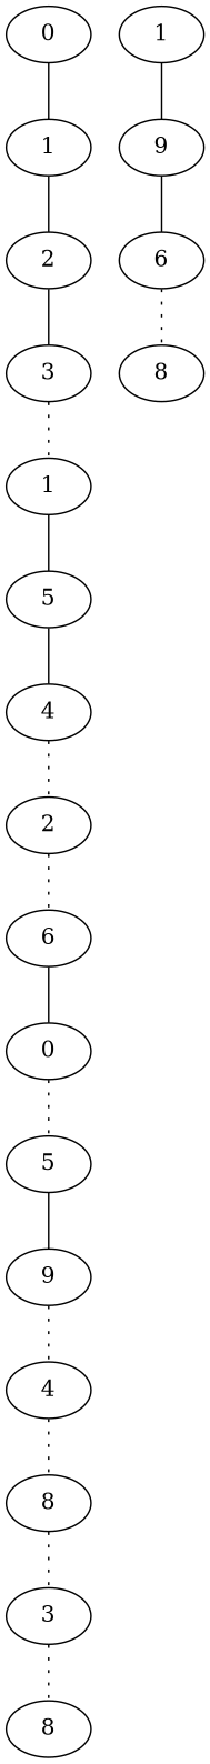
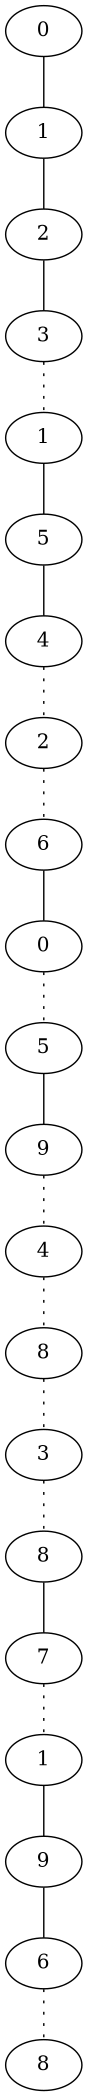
  graph {
    n1 [label=0]
    n2 [label=1]
    n3 [label=2]
    n4 [label=3]
    n5 [label=1]
    n6 [label=5]
    n7 [label=4]
    n8 [label=2]
    n9 [label=6]
    n10 [label=0]
    n11 [label=5]
    n12 [label=9]
    n13 [label=4]
    n14 [label=8]
    n15 [label=3]
    n16 [label=8]
+   n17 [label=7]
    n18 [label=1]
    n19 [label=9]
    n20 [label=6]
    n21 [label=8]
    n1 -- n2
    n2 -- n3
    n3 -- n4
    n4 -- n5 [style=dotted]
    n5 -- n6
    n6 -- n7
    n7 -- n8 [style=dotted]
    n8 -- n9 [style=dotted]
    n9 -- n10
    n10 -- n11 [style=dotted]
    n11 -- n12
    n12 -- n13 [style=dotted]
    n13 -- n14 [style=dotted]
    n14 -- n15 [style=dotted]
    n15 -- n16 [style=dotted]
+   n16 -- n17
+   n17 -- n18 [style=dotted]
    n18 -- n19
    n19 -- n20
    n20 -- n21 [style=dotted]
  }
